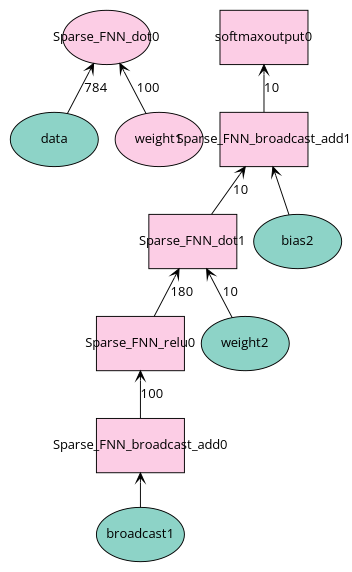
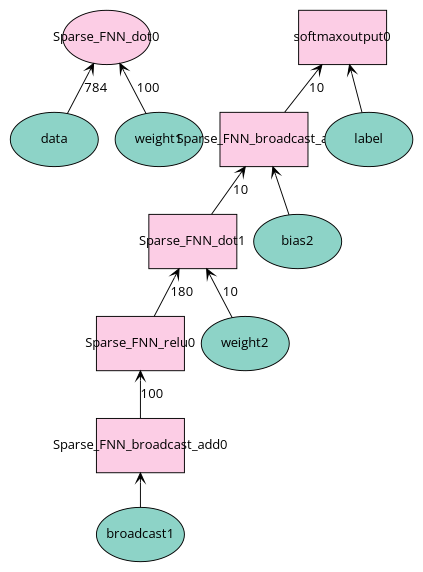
  digraph {
    fontname="Open Sans"
    node [fillcolor="#8dd3c7" fixedsize=true fontname="Open Sans" shape=oval style=filled]
    edge [arrowtail=open dir=back fontname="Open Sans"]
    n1 [height=0.8034 label=data width=1.3]
-   n2 [fillcolor="#fccde5" height=0.8034 label=weight1 width=1.3]
+   n2 [height=0.8034 label=weight1 width=1.3]
    n3 [fillcolor="#fccde5" height=0.8034 label=Sparse_FNN_dot0 shape=ellipse width=1.3]
    n4 [height=0.8034 label=broadcast1 width=1.3]
    n5 [fillcolor="#fccde5" height=0.8034 label=Sparse_FNN_broadcast_add0 shape=box width=1.3]
    n6 [fillcolor="#fccde5" height=0.8034 label=Sparse_FNN_relu0 shape=box width=1.3]
    n7 [height=0.8034 label=weight2 width=1.3]
    n8 [fillcolor="#fccde5" height=0.8034 label=Sparse_FNN_dot1 shape=box width=1.3]
    n9 [height=0.8034 label=bias2 width=1.3]
    n10 [fillcolor="#fccde5" height=0.8034 label=Sparse_FNN_broadcast_add1 shape=box width=1.3]
+   n11 [height=0.8034 label=label width=1.3]
    n12 [fillcolor="#fccde5" height=0.8034 label=softmaxoutput0 shape=box width=1.3]
    n3 -> n1 [label=784]
    n3 -> n2 [label=100]
    n5 -> n4
    n6 -> n5 [label=100]
    n8 -> n6 [label=180]
    n8 -> n7 [label=10]
    n10 -> n8 [label=10]
    n10 -> n9
    n12 -> n10 [label=10]
+   n12 -> n11
  }
